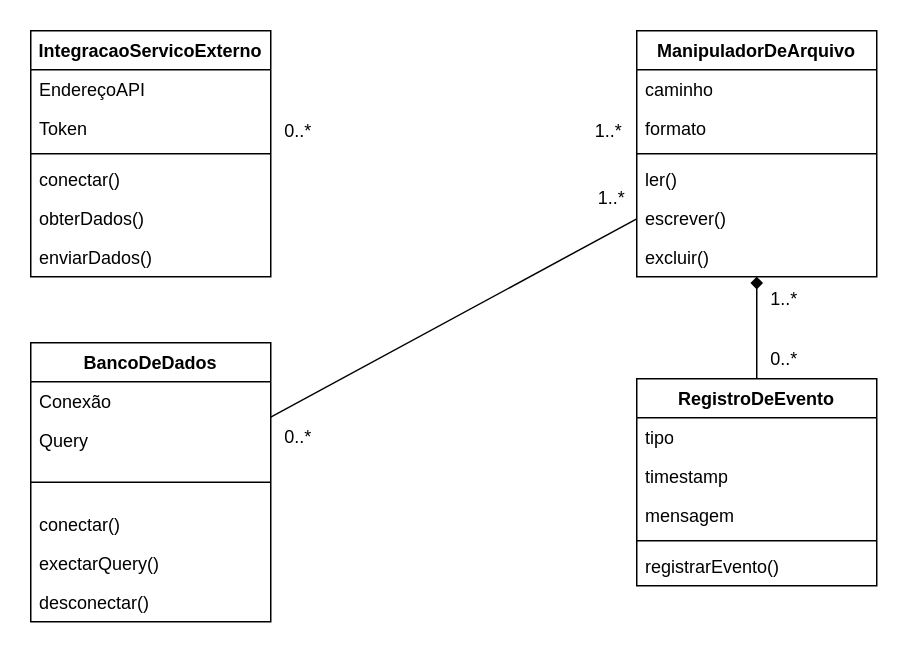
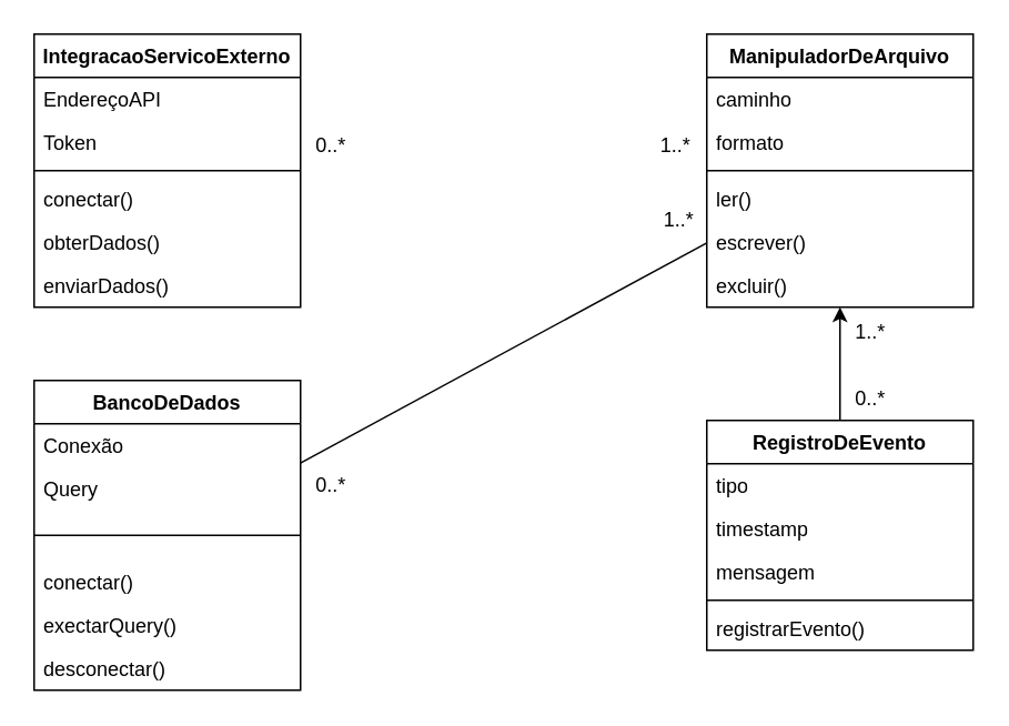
  <mxCell id="0" />
  <mxCell id="1" parent="0" />
  <mxCell id="2" value="BancoDeDados" style="swimlane;fontStyle=1;align=center;verticalAlign=top;childLayout=stackLayout;horizontal=1;startSize=26;horizontalStack=0;resizeParent=1;resizeParentMax=0;resizeLast=0;collapsible=1;marginBottom=0;whiteSpace=wrap;html=1;" vertex="1" parent="1"><mxGeometry x="20" y="228" width="160" height="186" as="geometry" /></mxCell>
  <mxCell id="3" value="Conexão" style="text;strokeColor=none;fillColor=none;align=left;verticalAlign=top;spacingLeft=4;spacingRight=4;overflow=hidden;rotatable=0;points=[[0,0.5],[1,0.5]];portConstraint=eastwest;whiteSpace=wrap;html=1;" vertex="1" parent="2"><mxGeometry y="26" width="160" height="26" as="geometry" /></mxCell>
  <mxCell id="4" value="Query" style="text;strokeColor=none;fillColor=none;align=left;verticalAlign=top;spacingLeft=4;spacingRight=4;overflow=hidden;rotatable=0;points=[[0,0.5],[1,0.5]];portConstraint=eastwest;whiteSpace=wrap;html=1;" vertex="1" parent="2"><mxGeometry y="52" width="160" height="26" as="geometry" /></mxCell>
  <mxCell id="5" value="" style="line;strokeWidth=1;fillColor=none;align=left;verticalAlign=middle;spacingTop=-1;spacingLeft=3;spacingRight=3;rotatable=0;labelPosition=right;points=[];portConstraint=eastwest;strokeColor=inherit;" vertex="1" parent="2"><mxGeometry y="78" width="160" height="30" as="geometry" /></mxCell>
  <mxCell id="6" value="conectar()" style="text;strokeColor=none;fillColor=none;align=left;verticalAlign=top;spacingLeft=4;spacingRight=4;overflow=hidden;rotatable=0;points=[[0,0.5],[1,0.5]];portConstraint=eastwest;whiteSpace=wrap;html=1;" vertex="1" parent="2"><mxGeometry y="108" width="160" height="26" as="geometry" /></mxCell>
  <mxCell id="7" value="exectarQuery()" style="text;strokeColor=none;fillColor=none;align=left;verticalAlign=top;spacingLeft=4;spacingRight=4;overflow=hidden;rotatable=0;points=[[0,0.5],[1,0.5]];portConstraint=eastwest;whiteSpace=wrap;html=1;" vertex="1" parent="2"><mxGeometry y="134" width="160" height="26" as="geometry" /></mxCell>
  <mxCell id="8" value="desconectar()" style="text;strokeColor=none;fillColor=none;align=left;verticalAlign=top;spacingLeft=4;spacingRight=4;overflow=hidden;rotatable=0;points=[[0,0.5],[1,0.5]];portConstraint=eastwest;whiteSpace=wrap;html=1;" vertex="1" parent="2"><mxGeometry y="160" width="160" height="26" as="geometry" /></mxCell>
  <mxCell id="9" value="IntegracaoServicoExterno" style="swimlane;fontStyle=1;align=center;verticalAlign=top;childLayout=stackLayout;horizontal=1;startSize=26;horizontalStack=0;resizeParent=1;resizeParentMax=0;resizeLast=0;collapsible=1;marginBottom=0;whiteSpace=wrap;html=1;" vertex="1" parent="1"><mxGeometry x="20" y="20" width="160" height="164" as="geometry" /></mxCell>
  <mxCell id="10" value="EndereçoAPI" style="text;strokeColor=none;fillColor=none;align=left;verticalAlign=top;spacingLeft=4;spacingRight=4;overflow=hidden;rotatable=0;points=[[0,0.5],[1,0.5]];portConstraint=eastwest;whiteSpace=wrap;html=1;" vertex="1" parent="9"><mxGeometry y="26" width="160" height="26" as="geometry" /></mxCell>
  <mxCell id="11" value="Token" style="text;strokeColor=none;fillColor=none;align=left;verticalAlign=top;spacingLeft=4;spacingRight=4;overflow=hidden;rotatable=0;points=[[0,0.5],[1,0.5]];portConstraint=eastwest;whiteSpace=wrap;html=1;" vertex="1" parent="9"><mxGeometry y="52" width="160" height="26" as="geometry" /></mxCell>
  <mxCell id="12" value="" style="line;strokeWidth=1;fillColor=none;align=left;verticalAlign=middle;spacingTop=-1;spacingLeft=3;spacingRight=3;rotatable=0;labelPosition=right;points=[];portConstraint=eastwest;strokeColor=inherit;" vertex="1" parent="9"><mxGeometry y="78" width="160" height="8" as="geometry" /></mxCell>
  <mxCell id="13" value="conectar()" style="text;strokeColor=none;fillColor=none;align=left;verticalAlign=top;spacingLeft=4;spacingRight=4;overflow=hidden;rotatable=0;points=[[0,0.5],[1,0.5]];portConstraint=eastwest;whiteSpace=wrap;html=1;" vertex="1" parent="9"><mxGeometry y="86" width="160" height="26" as="geometry" /></mxCell>
  <mxCell id="14" value="obterDados()" style="text;strokeColor=none;fillColor=none;align=left;verticalAlign=top;spacingLeft=4;spacingRight=4;overflow=hidden;rotatable=0;points=[[0,0.5],[1,0.5]];portConstraint=eastwest;whiteSpace=wrap;html=1;" vertex="1" parent="9"><mxGeometry y="112" width="160" height="26" as="geometry" /></mxCell>
  <mxCell id="15" value="enviarDados()" style="text;strokeColor=none;fillColor=none;align=left;verticalAlign=top;spacingLeft=4;spacingRight=4;overflow=hidden;rotatable=0;points=[[0,0.5],[1,0.5]];portConstraint=eastwest;whiteSpace=wrap;html=1;" vertex="1" parent="9"><mxGeometry y="138" width="160" height="26" as="geometry" /></mxCell>
  <mxCell id="16" style="edgeStyle=none;rounded=0;orthogonalLoop=1;jettySize=auto;html=1;endArrow=none;" edge="1" parent="1" source="17" target="2"><mxGeometry relative="1" as="geometry" /></mxCell>
  <mxCell id="17" value="ManipuladorDeArquivo" style="swimlane;fontStyle=1;align=center;verticalAlign=top;childLayout=stackLayout;horizontal=1;startSize=26;horizontalStack=0;resizeParent=1;resizeParentMax=0;resizeLast=0;collapsible=1;marginBottom=0;whiteSpace=wrap;html=1;" vertex="1" parent="1"><mxGeometry x="424" y="20" width="160" height="164" as="geometry" /></mxCell>
  <mxCell id="18" value="caminho" style="text;strokeColor=none;fillColor=none;align=left;verticalAlign=top;spacingLeft=4;spacingRight=4;overflow=hidden;rotatable=0;points=[[0,0.5],[1,0.5]];portConstraint=eastwest;whiteSpace=wrap;html=1;" vertex="1" parent="17"><mxGeometry y="26" width="160" height="26" as="geometry" /></mxCell>
  <mxCell id="19" value="formato" style="text;strokeColor=none;fillColor=none;align=left;verticalAlign=top;spacingLeft=4;spacingRight=4;overflow=hidden;rotatable=0;points=[[0,0.5],[1,0.5]];portConstraint=eastwest;whiteSpace=wrap;html=1;" vertex="1" parent="17"><mxGeometry y="52" width="160" height="26" as="geometry" /></mxCell>
  <mxCell id="20" value="" style="line;strokeWidth=1;fillColor=none;align=left;verticalAlign=middle;spacingTop=-1;spacingLeft=3;spacingRight=3;rotatable=0;labelPosition=right;points=[];portConstraint=eastwest;strokeColor=inherit;" vertex="1" parent="17"><mxGeometry y="78" width="160" height="8" as="geometry" /></mxCell>
  <mxCell id="21" value="ler()" style="text;strokeColor=none;fillColor=none;align=left;verticalAlign=top;spacingLeft=4;spacingRight=4;overflow=hidden;rotatable=0;points=[[0,0.5],[1,0.5]];portConstraint=eastwest;whiteSpace=wrap;html=1;" vertex="1" parent="17"><mxGeometry y="86" width="160" height="26" as="geometry" /></mxCell>
  <mxCell id="22" value="escrever()" style="text;strokeColor=none;fillColor=none;align=left;verticalAlign=top;spacingLeft=4;spacingRight=4;overflow=hidden;rotatable=0;points=[[0,0.5],[1,0.5]];portConstraint=eastwest;whiteSpace=wrap;html=1;" vertex="1" parent="17"><mxGeometry y="112" width="160" height="26" as="geometry" /></mxCell>
  <mxCell id="23" value="excluir()" style="text;strokeColor=none;fillColor=none;align=left;verticalAlign=top;spacingLeft=4;spacingRight=4;overflow=hidden;rotatable=0;points=[[0,0.5],[1,0.5]];portConstraint=eastwest;whiteSpace=wrap;html=1;" vertex="1" parent="17"><mxGeometry y="138" width="160" height="26" as="geometry" /></mxCell>
- <mxCell id="24" style="edgeStyle=none;rounded=0;orthogonalLoop=1;jettySize=auto;html=1;endArrow=diamond;" edge="1" parent="1" source="25" target="17"><mxGeometry relative="1" as="geometry" /></mxCell>
+ <mxCell id="24" style="edgeStyle=none;rounded=0;orthogonalLoop=1;jettySize=auto;html=1;" edge="1" parent="1" source="25" target="17"><mxGeometry relative="1" as="geometry" /></mxCell>
  <mxCell id="25" value="RegistroDeEvento" style="swimlane;fontStyle=1;align=center;verticalAlign=top;childLayout=stackLayout;horizontal=1;startSize=26;horizontalStack=0;resizeParent=1;resizeParentMax=0;resizeLast=0;collapsible=1;marginBottom=0;whiteSpace=wrap;html=1;" vertex="1" parent="1"><mxGeometry x="424" y="252" width="160" height="138" as="geometry" /></mxCell>
  <mxCell id="26" value="tipo" style="text;strokeColor=none;fillColor=none;align=left;verticalAlign=top;spacingLeft=4;spacingRight=4;overflow=hidden;rotatable=0;points=[[0,0.5],[1,0.5]];portConstraint=eastwest;whiteSpace=wrap;html=1;" vertex="1" parent="25"><mxGeometry y="26" width="160" height="26" as="geometry" /></mxCell>
  <mxCell id="27" value="timestamp" style="text;strokeColor=none;fillColor=none;align=left;verticalAlign=top;spacingLeft=4;spacingRight=4;overflow=hidden;rotatable=0;points=[[0,0.5],[1,0.5]];portConstraint=eastwest;whiteSpace=wrap;html=1;" vertex="1" parent="25"><mxGeometry y="52" width="160" height="26" as="geometry" /></mxCell>
  <mxCell id="28" value="mensagem" style="text;strokeColor=none;fillColor=none;align=left;verticalAlign=top;spacingLeft=4;spacingRight=4;overflow=hidden;rotatable=0;points=[[0,0.5],[1,0.5]];portConstraint=eastwest;whiteSpace=wrap;html=1;" vertex="1" parent="25"><mxGeometry y="78" width="160" height="26" as="geometry" /></mxCell>
  <mxCell id="29" value="" style="line;strokeWidth=1;fillColor=none;align=left;verticalAlign=middle;spacingTop=-1;spacingLeft=3;spacingRight=3;rotatable=0;labelPosition=right;points=[];portConstraint=eastwest;strokeColor=inherit;" vertex="1" parent="25"><mxGeometry y="104" width="160" height="8" as="geometry" /></mxCell>
  <mxCell id="30" value="registrarEvento()" style="text;strokeColor=none;fillColor=none;align=left;verticalAlign=top;spacingLeft=4;spacingRight=4;overflow=hidden;rotatable=0;points=[[0,0.5],[1,0.5]];portConstraint=eastwest;whiteSpace=wrap;html=1;" vertex="1" parent="25"><mxGeometry y="112" width="160" height="26" as="geometry" /></mxCell>
  <mxCell id="31" value="0..*" style="text;html=1;strokeColor=none;fillColor=none;align=center;verticalAlign=middle;whiteSpace=wrap;rounded=0;" vertex="1" parent="1"><mxGeometry x="180" y="72" width="37" height="30" as="geometry" /></mxCell>
  <mxCell id="32" value="1..*" style="text;html=1;strokeColor=none;fillColor=none;align=center;verticalAlign=middle;whiteSpace=wrap;rounded=0;" vertex="1" parent="1"><mxGeometry x="387" y="72" width="37" height="30" as="geometry" /></mxCell>
  <mxCell id="33" value="1..*" style="text;html=1;strokeColor=none;fillColor=none;align=center;verticalAlign=middle;whiteSpace=wrap;rounded=0;" vertex="1" parent="1"><mxGeometry x="504" y="184" width="37" height="30" as="geometry" /></mxCell>
  <mxCell id="34" value="1..*" style="text;html=1;strokeColor=none;fillColor=none;align=center;verticalAlign=middle;whiteSpace=wrap;rounded=0;" vertex="1" parent="1"><mxGeometry x="389" y="117" width="37" height="30" as="geometry" /></mxCell>
  <mxCell id="35" value="0..*" style="text;html=1;strokeColor=none;fillColor=none;align=center;verticalAlign=middle;whiteSpace=wrap;rounded=0;" vertex="1" parent="1"><mxGeometry x="180" y="276" width="37" height="30" as="geometry" /></mxCell>
  <mxCell id="36" value="0..*" style="text;html=1;strokeColor=none;fillColor=none;align=center;verticalAlign=middle;whiteSpace=wrap;rounded=0;" vertex="1" parent="1"><mxGeometry x="504" y="224" width="37" height="30" as="geometry" /></mxCell>
